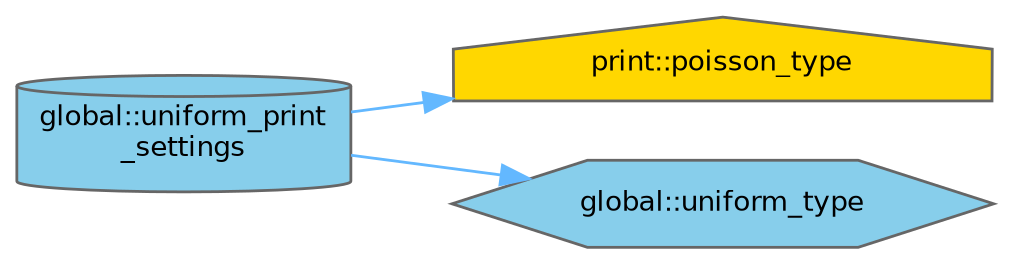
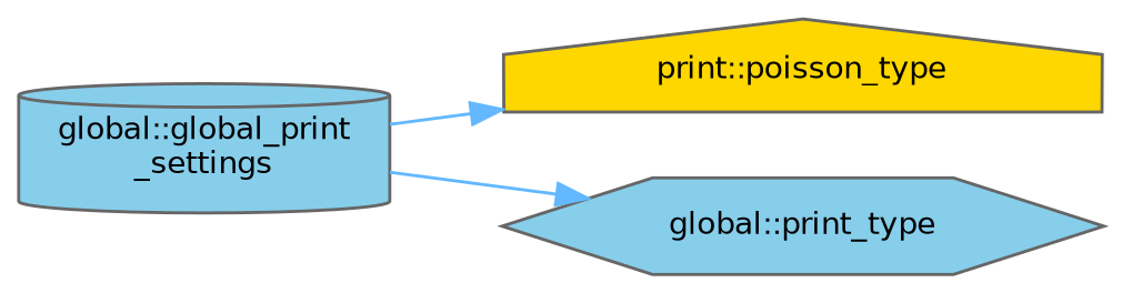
  digraph {
    rankdir=LR
    node [color=grey40 fillcolor=skyblue fontname=Helvetica fontsize=10 style=filled]
    edge [color=steelblue1 fontname=Helvetica fontsize=10 labelfontname=Helvetica labelfontsize=10 style=solid]
-   n1 [color=gray40 fontcolor=black height=0.2 label="global::uniform_print\l_settings" shape=cylinder width=0.4]
+   n1 [color=gray40 fontcolor=black height=0.2 label="global::global_print\l_settings" shape=cylinder width=0.4]
    n2 [fillcolor=gold height=0.2 label="print::poisson_type" shape=house width=0.4]
-   n3 [height=0.2 label="global::uniform_type" shape=hexagon width=0.4]
+   n3 [height=0.2 label="global::print_type" shape=hexagon width=0.4]
    n1 -> n2
    n1 -> n3
  }
